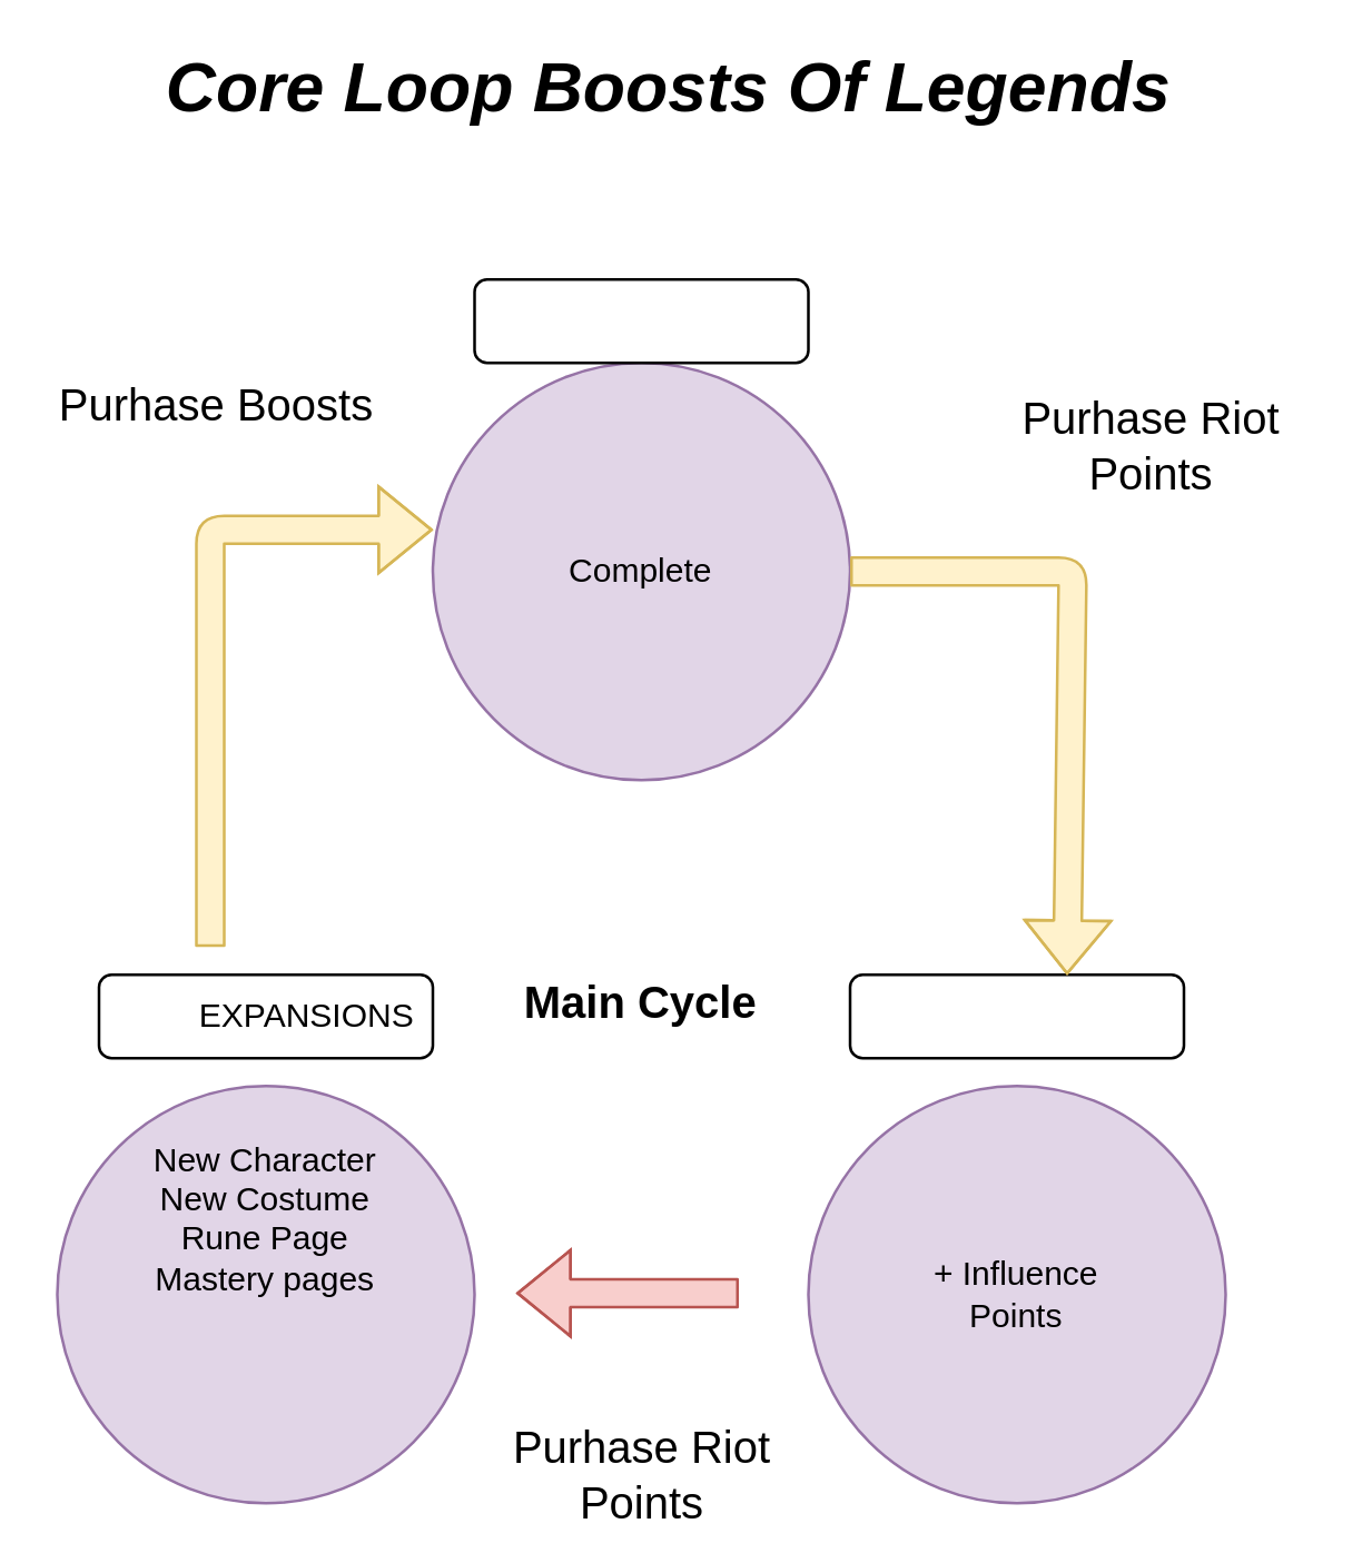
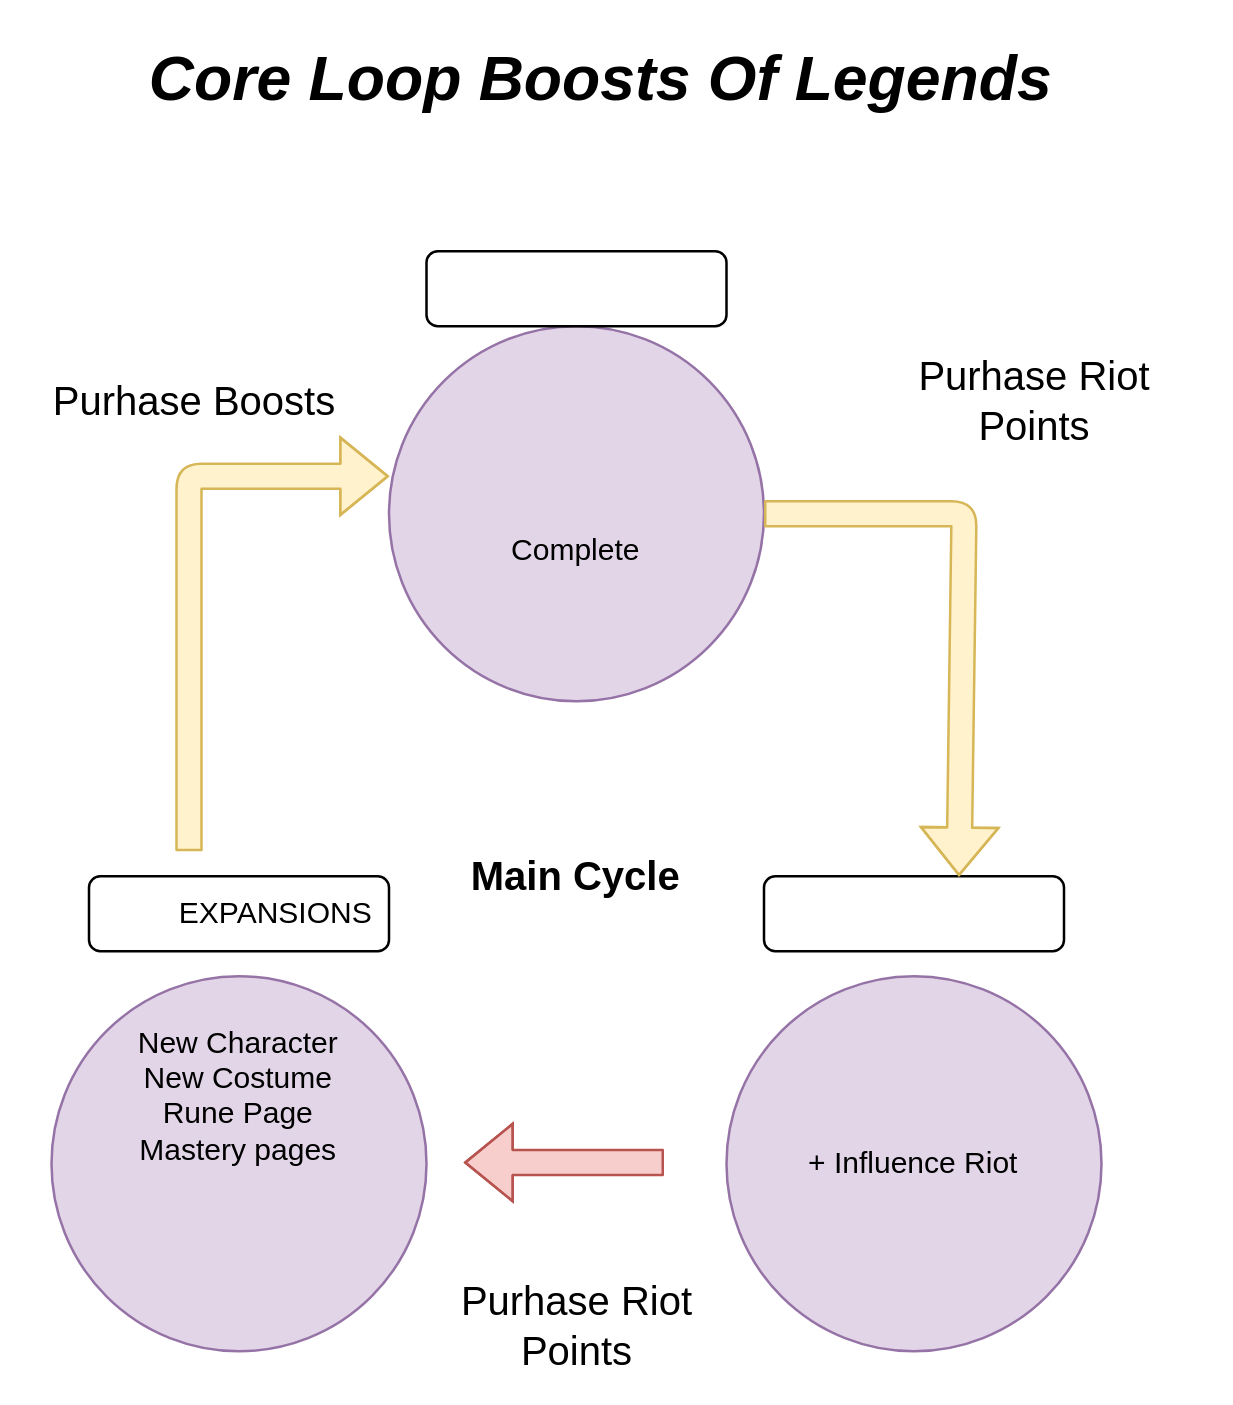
  <mxCell id="0" />
  <mxCell id="1" parent="0" />
  <mxCell id="2" value="" style="ellipse;whiteSpace=wrap;html=1;aspect=fixed;fillColor=#e1d5e7;strokeColor=#9673a6;" vertex="1" parent="1"><mxGeometry x="155" y="130" width="150" height="150" as="geometry" /></mxCell>
  <mxCell id="3" value="" style="rounded=1;whiteSpace=wrap;html=1;" vertex="1" parent="1"><mxGeometry x="170" y="100" width="120" height="30" as="geometry" /></mxCell>
- <mxCell id="4" value="Complete" style="text;html=1;align=center;verticalAlign=middle;whiteSpace=wrap;rounded=0;" vertex="1" parent="1"><mxGeometry x="210" y="195" width="40" height="20" as="geometry" /></mxCell>
+ <mxCell id="4" value="Complete" style="text;html=1;align=center;verticalAlign=middle;whiteSpace=wrap;rounded=0;" vertex="1" parent="1"><mxGeometry x="210" y="210" width="40" height="20" as="geometry" /></mxCell>
  <mxCell id="5" value="" style="ellipse;whiteSpace=wrap;html=1;aspect=fixed;fillColor=#e1d5e7;strokeColor=#9673a6;" vertex="1" parent="1"><mxGeometry x="290" y="390" width="150" height="150" as="geometry" /></mxCell>
  <mxCell id="6" value="" style="ellipse;whiteSpace=wrap;html=1;aspect=fixed;fillColor=#e1d5e7;strokeColor=#9673a6;" vertex="1" parent="1"><mxGeometry x="20" y="390" width="150" height="150" as="geometry" /></mxCell>
  <mxCell id="7" value="" style="rounded=1;whiteSpace=wrap;html=1;" vertex="1" parent="1"><mxGeometry x="305" y="350" width="120" height="30" as="geometry" /></mxCell>
  <mxCell id="8" value="" style="rounded=1;whiteSpace=wrap;html=1;" vertex="1" parent="1"><mxGeometry x="35" y="350" width="120" height="30" as="geometry" /></mxCell>
  <mxCell id="9" value="EXPANSIONS" style="text;html=1;strokeColor=none;fillColor=none;align=center;verticalAlign=middle;whiteSpace=wrap;rounded=0;" vertex="1" parent="1"><mxGeometry x="90" y="355" width="40" height="20" as="geometry" /></mxCell>
  <mxCell id="10" value="&lt;div&gt;New Character&lt;/div&gt;&lt;div&gt;New Costume&lt;/div&gt;&lt;div&gt;Rune Page&lt;/div&gt;&lt;div&gt;Mastery pages&lt;br&gt;&lt;/div&gt;&lt;div&gt;&lt;br&gt;&lt;/div&gt;" style="text;html=1;strokeColor=none;fillColor=none;align=center;verticalAlign=middle;whiteSpace=wrap;rounded=0;" vertex="1" parent="1"><mxGeometry x="40" y="395" width="110" height="100" as="geometry" /></mxCell>
- <mxCell id="11" value="+ Influence Points" style="text;html=1;strokeColor=none;fillColor=none;align=center;verticalAlign=middle;whiteSpace=wrap;rounded=0;" vertex="1" parent="1"><mxGeometry x="320" y="455" width="90" height="20" as="geometry" /></mxCell>
- <mxCell id="12" value="Main Cycle" style="text;html=1;strokeColor=none;fillColor=none;align=center;verticalAlign=middle;whiteSpace=wrap;rounded=0;strokeWidth=4;fontSize=16;fontStyle=1" vertex="1" parent="1"><mxGeometry x="185" y="340" width="90" height="40" as="geometry" /></mxCell>
+ <mxCell id="11" value="+ Influence Riot" style="text;html=1;strokeColor=none;fillColor=none;align=center;verticalAlign=middle;whiteSpace=wrap;rounded=0;" vertex="1" parent="1"><mxGeometry x="320" y="455" width="90" height="20" as="geometry" /></mxCell>
+ <mxCell id="12" value="Main Cycle" style="text;html=1;strokeColor=none;fillColor=none;align=center;verticalAlign=middle;whiteSpace=wrap;rounded=0;strokeWidth=4;fontSize=16;fontStyle=1" vertex="1" parent="1"><mxGeometry x="185" y="330" width="90" height="40" as="geometry" /></mxCell>
  <mxCell id="13" value="" style="shape=flexArrow;endArrow=classic;html=1;fontSize=16;exitX=1;exitY=0.5;exitDx=0;exitDy=0;fillColor=#fff2cc;strokeColor=#d6b656;entryX=0.65;entryY=0;entryDx=0;entryDy=0;entryPerimeter=0;" edge="1" parent="1" source="2" target="7"><mxGeometry width="50" height="50" relative="1" as="geometry"><mxPoint x="355" y="190" as="sourcePoint" /><mxPoint x="385" y="340" as="targetPoint" /><Array as="points"><mxPoint x="385" y="205" /></Array></mxGeometry></mxCell>
  <mxCell id="14" value="" style="shape=flexArrow;endArrow=classic;html=1;fontSize=16;fillColor=#f8cecc;strokeColor=#b85450;" edge="1" parent="1"><mxGeometry width="50" height="50" relative="1" as="geometry"><mxPoint x="265" y="464.5" as="sourcePoint" /><mxPoint x="185" y="464.5" as="targetPoint" /><Array as="points"><mxPoint x="255" y="464.5" /><mxPoint x="215" y="464.5" /></Array></mxGeometry></mxCell>
  <mxCell id="15" value="" style="shape=flexArrow;endArrow=classic;html=1;fontSize=16;fillColor=#fff2cc;strokeColor=#d6b656;" edge="1" parent="1"><mxGeometry width="50" height="50" relative="1" as="geometry"><mxPoint x="75" y="340" as="sourcePoint" /><mxPoint x="155" y="190" as="targetPoint" /><Array as="points"><mxPoint x="75" y="190" /><mxPoint x="115" y="190" /></Array></mxGeometry></mxCell>
- <mxCell id="16" value="Purhase Boosts" style="text;html=1;strokeColor=none;fillColor=none;align=center;verticalAlign=middle;whiteSpace=wrap;rounded=0;fontSize=16;" vertex="1" parent="1"><mxGeometry x="20" y="135" width="115" height="20" as="geometry" /></mxCell>
+ <mxCell id="16" value="Purhase Boosts" style="text;html=1;strokeColor=none;fillColor=none;align=center;verticalAlign=middle;whiteSpace=wrap;rounded=0;fontSize=16;" vertex="1" parent="1"><mxGeometry x="20" y="150" width="115" height="20" as="geometry" /></mxCell>
  <mxCell id="17" value="Purhase Riot Points" style="text;html=1;strokeColor=none;fillColor=none;align=center;verticalAlign=middle;whiteSpace=wrap;rounded=0;fontSize=16;" vertex="1" parent="1"><mxGeometry x="356" y="150" width="115" height="20" as="geometry" /></mxCell>
  <mxCell id="18" value="Purhase Riot Points" style="text;html=1;strokeColor=none;fillColor=none;align=center;verticalAlign=middle;whiteSpace=wrap;rounded=0;fontSize=16;" vertex="1" parent="1"><mxGeometry x="172.5" y="520" width="115" height="20" as="geometry" /></mxCell>
  <mxCell id="19" value="&lt;i&gt;&lt;b&gt;&lt;font style=&quot;font-size: 25px&quot;&gt;Core Loop Boosts Of Legends&lt;/font&gt;&lt;/b&gt;&lt;/i&gt;" style="text;html=1;strokeColor=none;fillColor=none;align=center;verticalAlign=middle;whiteSpace=wrap;rounded=0;fontSize=16;" vertex="1" parent="1"><mxGeometry x="40" y="20" width="400" height="20" as="geometry" /></mxCell>
  <mxCell id="20" style="edgeStyle=orthogonalEdgeStyle;rounded=0;orthogonalLoop=1;jettySize=auto;html=1;exitX=0.5;exitY=1;exitDx=0;exitDy=0;fontSize=16;" edge="1" parent="1" source="19" target="19"><mxGeometry relative="1" as="geometry" /></mxCell>
